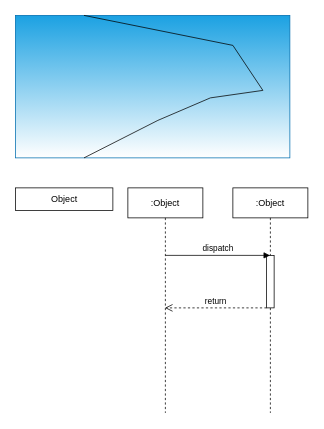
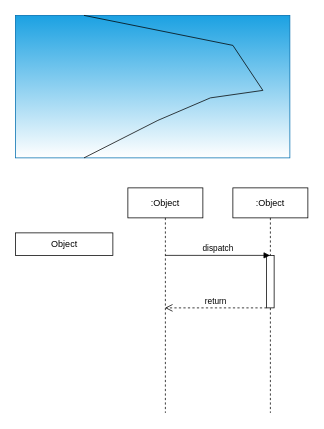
  <mxCell id="0" />
  <mxCell id="1" parent="0" />
  <mxCell id="2" value="" style="rounded=0;whiteSpace=wrap;html=1;fillColor=#1ba1e2;strokeColor=#006EAF;fontColor=#ffffff;gradientColor=#ffffff;gradientDirection=south;" parent="1" vertex="1"><mxGeometry x="20" y="20" width="366" height="190" as="geometry" /></mxCell>
  <mxCell id="3" value="" style="endArrow=none;html=1;rounded=0;entryX=0.25;entryY=0;entryDx=0;entryDy=0;exitX=0.25;exitY=1;exitDx=0;exitDy=0;" parent="1" source="2" target="2" edge="1"><mxGeometry width="50" height="50" relative="1" as="geometry"><mxPoint x="370" y="330" as="sourcePoint" /><mxPoint x="420" y="280" as="targetPoint" /><Array as="points"><mxPoint x="210" y="160" /><mxPoint x="280" y="130" /><mxPoint x="350" y="120" /><mxPoint x="310" y="60" /></Array></mxGeometry></mxCell>
- <mxCell id="4" value="Object" style="html=1;gradientColor=#ffffff;gradientDirection=south;" vertex="1" parent="1"><mxGeometry x="20" y="250" width="130" height="30" as="geometry" /></mxCell>
+ <mxCell id="4" value="Object" style="html=1;gradientColor=#ffffff;gradientDirection=south;" vertex="1" parent="1"><mxGeometry x="20" y="310" width="130" height="30" as="geometry" /></mxCell>
  <mxCell id="5" value=":Object" style="shape=umlLifeline;perimeter=lifelinePerimeter;whiteSpace=wrap;html=1;container=1;collapsible=0;recursiveResize=0;outlineConnect=0;gradientColor=#ffffff;gradientDirection=south;" vertex="1" parent="1"><mxGeometry x="170" y="250" width="100" height="300" as="geometry" /></mxCell>
  <mxCell id="6" value=":Object" style="shape=umlLifeline;perimeter=lifelinePerimeter;whiteSpace=wrap;html=1;container=1;collapsible=0;recursiveResize=0;outlineConnect=0;gradientColor=#ffffff;gradientDirection=south;" vertex="1" parent="1"><mxGeometry x="310" y="250" width="100" height="300" as="geometry" /></mxCell>
  <mxCell id="7" value="" style="html=1;points=[];perimeter=orthogonalPerimeter;gradientColor=#ffffff;gradientDirection=south;" vertex="1" parent="6"><mxGeometry x="45" y="90" width="10" height="70" as="geometry" /></mxCell>
  <mxCell id="8" value="return" style="html=1;verticalAlign=bottom;endArrow=open;dashed=1;endSize=8;rounded=0;" edge="1" parent="6" target="5"><mxGeometry relative="1" as="geometry"><mxPoint x="45" y="160" as="sourcePoint" /><mxPoint x="-35" y="160" as="targetPoint" /></mxGeometry></mxCell>
  <mxCell id="9" value="dispatch" style="html=1;verticalAlign=bottom;endArrow=block;rounded=0;" edge="1" parent="1" target="6"><mxGeometry width="80" relative="1" as="geometry"><mxPoint x="220" y="340" as="sourcePoint" /><mxPoint x="300" y="340" as="targetPoint" /></mxGeometry></mxCell>
